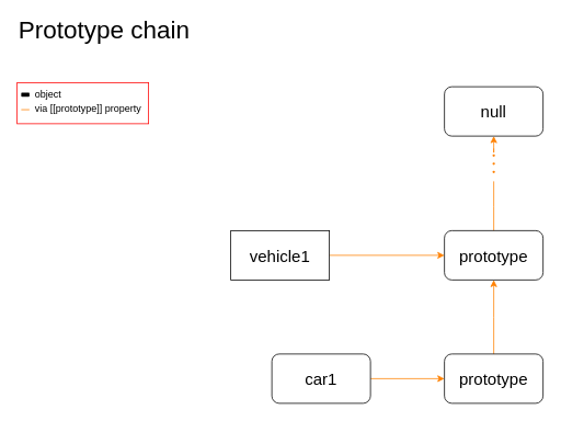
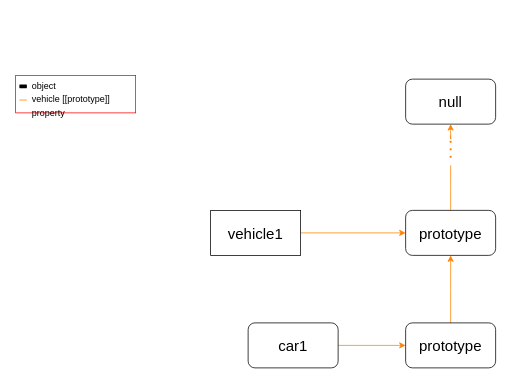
  <mxCell id="0" />
  <mxCell id="1" parent="0" />
  <mxCell id="2" style="edgeStyle=orthogonalEdgeStyle;rounded=0;orthogonalLoop=1;jettySize=auto;html=1;entryX=0.5;entryY=1;entryDx=0;entryDy=0;fillColor=#ffe6cc;strokeColor=#FF8000;" parent="1" source="3" edge="1"><mxGeometry relative="1" as="geometry"><mxPoint x="600" y="340" as="targetPoint" /></mxGeometry></mxCell>
  <mxCell id="3" value="prototype" style="rounded=1;whiteSpace=wrap;html=1;fontSize=20;" parent="1" vertex="1"><mxGeometry x="540" y="430" width="120" height="60" as="geometry" /></mxCell>
  <mxCell id="4" style="edgeStyle=orthogonalEdgeStyle;rounded=0;orthogonalLoop=1;jettySize=auto;html=1;entryX=0;entryY=0.5;entryDx=0;entryDy=0;strokeColor=#FF8000;fillColor=#ffe6cc;fontSize=10;fontColor=#000000;" parent="1" source="5" target="13" edge="1"><mxGeometry relative="1" as="geometry" /></mxCell>
  <mxCell id="5" value="vehicle1" style="whiteSpace=wrap;html=1;fontSize=20;strokeColor=#000000;rounded=0;" parent="1" vertex="1"><mxGeometry x="280" y="280" width="120" height="60" as="geometry" /></mxCell>
- <mxCell id="6" value="Prototype chain" style="text;html=1;strokeColor=none;fillColor=none;align=left;verticalAlign=middle;whiteSpace=wrap;rounded=0;fontSize=30;" parent="1" vertex="1"><mxGeometry x="20" y="20" width="220" height="30" as="geometry" /></mxCell>
- <mxCell id="7" value="&lt;font style=&quot;font-size: 12px ; line-height: 150%&quot;&gt;&lt;span&gt;object&lt;/span&gt;&lt;br&gt;&lt;span&gt;via [[prototype]] property&lt;br&gt;&lt;/span&gt;&lt;/font&gt;" style="rounded=0;whiteSpace=wrap;html=1;fillColor=none;fontSize=10;align=left;strokeColor=#FF0000;verticalAlign=top;spacingLeft=22;strokeWidth=1;spacing=0;spacingTop=0;" parent="1" vertex="1"><mxGeometry x="20" y="100" width="160" height="50" as="geometry" /></mxCell>
+ <mxCell id="7" value="&lt;font style=&quot;font-size: 12px ; line-height: 150%&quot;&gt;&lt;span&gt;object&lt;/span&gt;&lt;br&gt;&lt;span&gt;vehicle [[prototype]] property&lt;br&gt;&lt;/span&gt;&lt;/font&gt;" style="rounded=0;whiteSpace=wrap;html=1;fillColor=none;fontSize=10;align=left;strokeColor=#FF0000;verticalAlign=top;spacingLeft=22;strokeWidth=1;spacing=0;spacingTop=0;" parent="1" vertex="1"><mxGeometry x="20" y="100" width="160" height="50" as="geometry" /></mxCell>
  <mxCell id="8" value="" style="rounded=1;whiteSpace=wrap;html=1;strokeWidth=1;fillColor=#000000;gradientColor=none;fontSize=10;fontColor=#000000;align=left;strokeColor=none;" parent="1" vertex="1"><mxGeometry x="25" y="112" width="10" height="5" as="geometry" /></mxCell>
  <mxCell id="9" value="" style="endArrow=none;html=1;strokeColor=#FF8000;fillColor=#fa6800;fontSize=10;fontColor=#000000;" parent="1" edge="1"><mxGeometry width="50" height="50" relative="1" as="geometry"><mxPoint x="25" y="132.9" as="sourcePoint" /><mxPoint x="35" y="132.9" as="targetPoint" /></mxGeometry></mxCell>
  <mxCell id="10" style="edgeStyle=orthogonalEdgeStyle;rounded=0;orthogonalLoop=1;jettySize=auto;html=1;startArrow=classic;startFill=1;endArrow=none;endFill=0;fillColor=#ffe6cc;strokeColor=#FF8000;" parent="1" source="11" edge="1"><mxGeometry relative="1" as="geometry"><mxPoint x="600" y="180" as="targetPoint" /></mxGeometry></mxCell>
  <mxCell id="11" value="null" style="rounded=1;whiteSpace=wrap;html=1;fontSize=20;" parent="1" vertex="1"><mxGeometry x="540" y="105" width="120" height="60" as="geometry" /></mxCell>
  <mxCell id="12" style="edgeStyle=orthogonalEdgeStyle;rounded=0;orthogonalLoop=1;jettySize=auto;html=1;endArrow=none;endFill=0;fillColor=#ffe6cc;strokeColor=#FF8000;" parent="1" source="13" edge="1"><mxGeometry relative="1" as="geometry"><mxPoint x="600" y="220" as="targetPoint" /></mxGeometry></mxCell>
  <mxCell id="13" value="prototype" style="rounded=1;whiteSpace=wrap;html=1;fontSize=20;" parent="1" vertex="1"><mxGeometry x="540" y="280" width="120" height="60" as="geometry" /></mxCell>
  <mxCell id="14" value="" style="ellipse;whiteSpace=wrap;html=1;aspect=fixed;fillColor=#FF8000;strokeColor=none;" parent="1" vertex="1"><mxGeometry x="598.5" y="187" width="3" height="3" as="geometry" /></mxCell>
  <mxCell id="15" value="" style="ellipse;whiteSpace=wrap;html=1;aspect=fixed;fillColor=#FF8000;strokeColor=none;" parent="1" vertex="1"><mxGeometry x="598.5" y="197" width="3" height="3" as="geometry" /></mxCell>
  <mxCell id="16" value="" style="ellipse;whiteSpace=wrap;html=1;aspect=fixed;fillColor=#FF8000;strokeColor=none;" parent="1" vertex="1"><mxGeometry x="598.5" y="207" width="3" height="3" as="geometry" /></mxCell>
  <mxCell id="17" style="edgeStyle=orthogonalEdgeStyle;rounded=0;orthogonalLoop=1;jettySize=auto;html=1;entryX=0;entryY=0.5;entryDx=0;entryDy=0;strokeColor=#FF8000;" parent="1" source="18" target="3" edge="1"><mxGeometry relative="1" as="geometry" /></mxCell>
  <mxCell id="18" value="car1" style="rounded=1;whiteSpace=wrap;html=1;fontSize=20;" parent="1" vertex="1"><mxGeometry x="330" y="430" width="120" height="60" as="geometry" /></mxCell>
